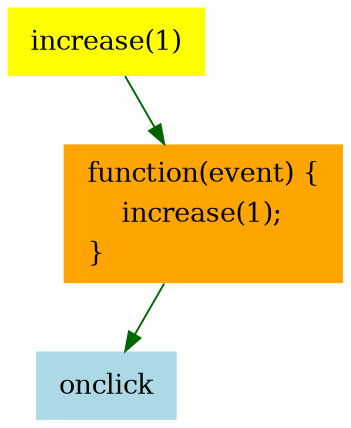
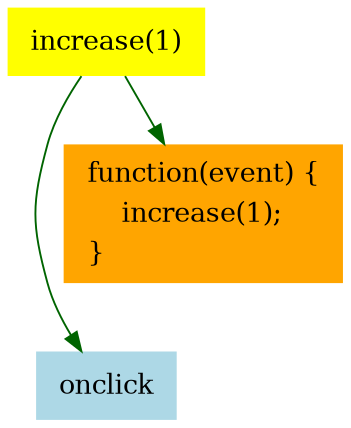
  digraph {
    fontname="DejaVu Serif"
    node [fontname="DejaVu Serif" shape=plaintext style=filled]
    edge [color=darkgreen fontname="DejaVu Serif"]
    n1 [fillcolor=lightblue label=<     <table border="0">       <tr>         <td>onclick</td>       </tr>     </table>   >]
    n2 [fillcolor=orange label=<     <table border="0">       <tr>         <td align='left'>function(event) {</td>       </tr>       <tr>         <td align='left'>    increase(1);</td>       </tr>       <tr>         <td align='left'>}</td>       </tr>     </table>   >]
    n3 [fillcolor=yellow label=<     <table border="0">       <tr>         <td>increase(1)</td>       </tr>     </table>   >]
-   n2 -> n1
+   n3 -> n1
    n3 -> n2
  }
